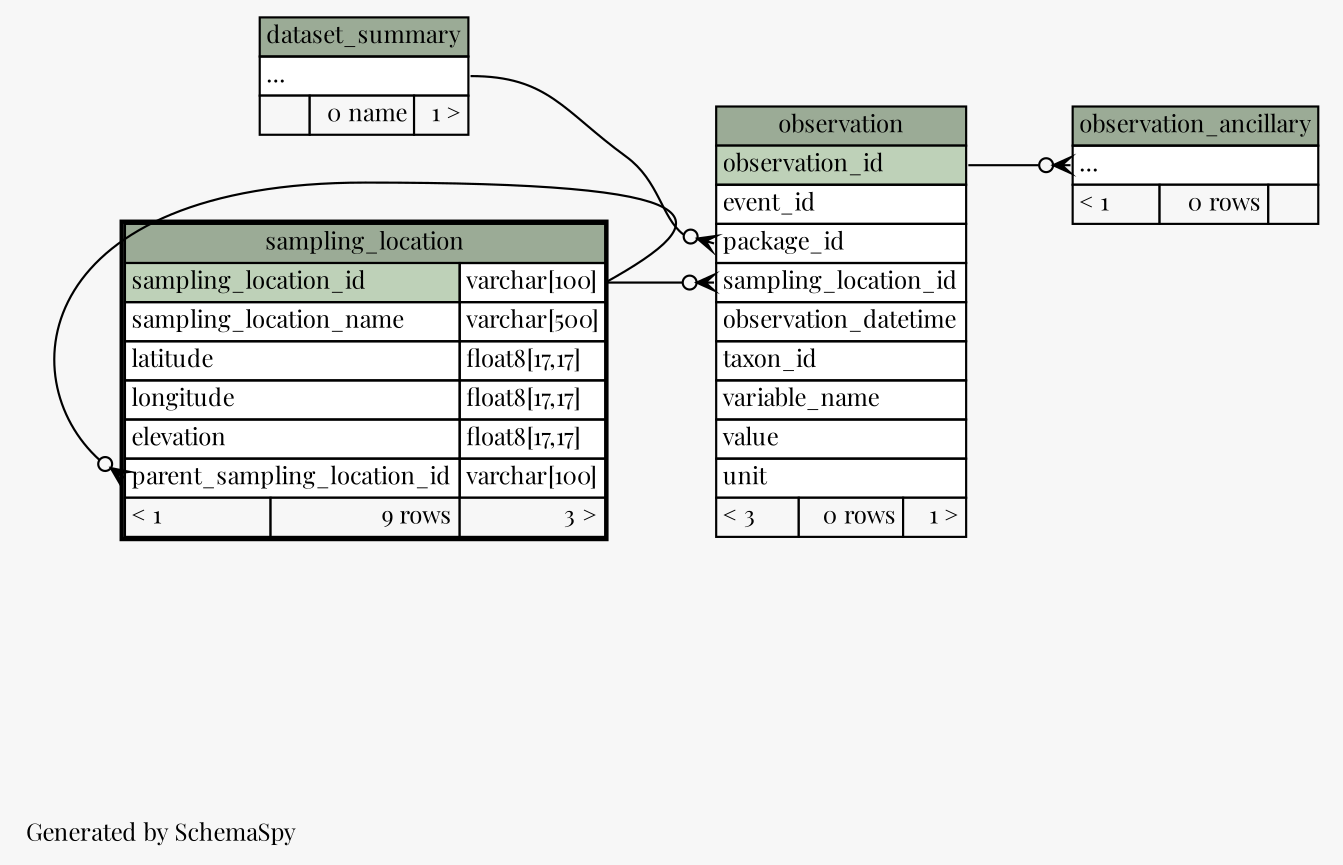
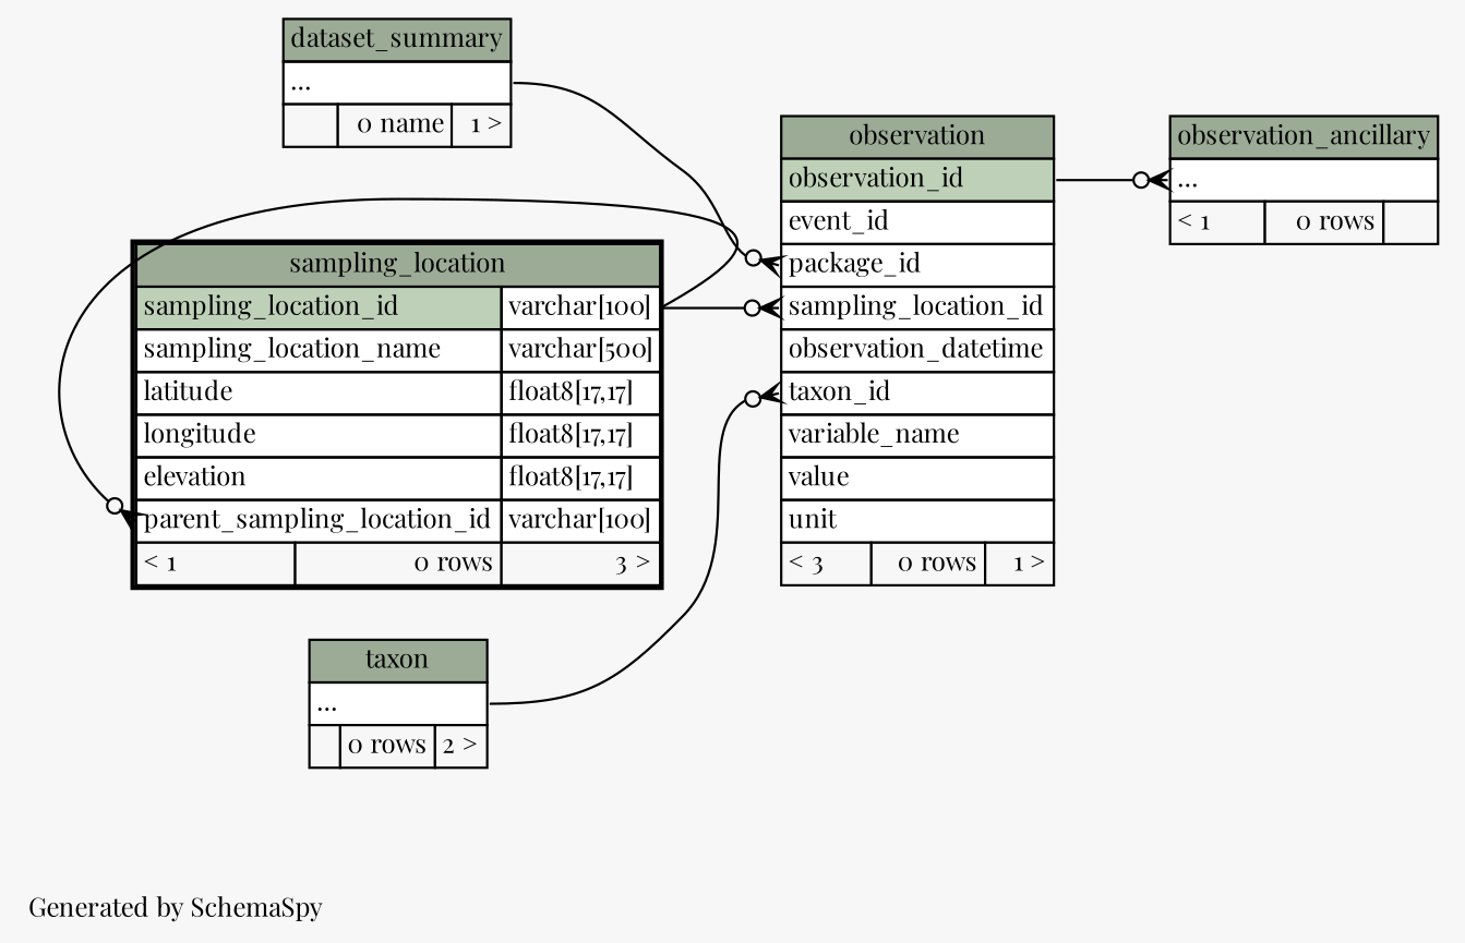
  digraph {
    bgcolor="#f7f7f7"
    fontname="Playfair Display"
    fontsize=11
    label="\nGenerated by SchemaSpy"
    labeljust=l
    nodesep=0.18
    rankdir=RL
    ranksep=0.46
    node [fontname="Playfair Display" fontsize=11 shape=plaintext]
    edge [arrowhead=none arrowsize=0.8 arrowtail=crowodot dir=back fontname="Playfair Display" headport="elipses:e"]
    n1 [label=<     <TABLE BORDER="0" CELLBORDER="1" CELLSPACING="0" BGCOLOR="#ffffff">       <TR><TD COLSPAN="3" BGCOLOR="#9bab96" ALIGN="CENTER">observation</TD></TR>       <TR><TD PORT="observation_id" COLSPAN="3" BGCOLOR="#bed1b8" ALIGN="LEFT">observation_id</TD></TR>       <TR><TD PORT="event_id" COLSPAN="3" ALIGN="LEFT">event_id</TD></TR>       <TR><TD PORT="package_id" COLSPAN="3" ALIGN="LEFT">package_id</TD></TR>       <TR><TD PORT="sampling_location_id" COLSPAN="3" ALIGN="LEFT">sampling_location_id</TD></TR>       <TR><TD PORT="observation_datetime" COLSPAN="3" ALIGN="LEFT">observation_datetime</TD></TR>       <TR><TD PORT="taxon_id" COLSPAN="3" ALIGN="LEFT">taxon_id</TD></TR>       <TR><TD PORT="variable_name" COLSPAN="3" ALIGN="LEFT">variable_name</TD></TR>       <TR><TD PORT="value" COLSPAN="3" ALIGN="LEFT">value</TD></TR>       <TR><TD PORT="unit" COLSPAN="3" ALIGN="LEFT">unit</TD></TR>       <TR><TD ALIGN="LEFT" BGCOLOR="#f7f7f7">&lt; 3</TD><TD ALIGN="RIGHT" BGCOLOR="#f7f7f7">0 rows</TD><TD ALIGN="RIGHT" BGCOLOR="#f7f7f7">1 &gt;</TD></TR>     </TABLE>>]
    n2 [label=<     <TABLE BORDER="0" CELLBORDER="1" CELLSPACING="0" BGCOLOR="#ffffff">       <TR><TD COLSPAN="3" BGCOLOR="#9bab96" ALIGN="CENTER">dataset_summary</TD></TR>       <TR><TD PORT="elipses" COLSPAN="3" ALIGN="LEFT">...</TD></TR>       <TR><TD ALIGN="LEFT" BGCOLOR="#f7f7f7">  </TD><TD ALIGN="RIGHT" BGCOLOR="#f7f7f7">0 name</TD><TD ALIGN="RIGHT" BGCOLOR="#f7f7f7">1 &gt;</TD></TR>     </TABLE>>]
-   n3 [label=<     <TABLE BORDER="2" CELLBORDER="1" CELLSPACING="0" BGCOLOR="#ffffff">       <TR><TD COLSPAN="3" BGCOLOR="#9bab96" ALIGN="CENTER">sampling_location</TD></TR>       <TR><TD PORT="sampling_location_id" COLSPAN="2" BGCOLOR="#bed1b8" ALIGN="LEFT">sampling_location_id</TD><TD PORT="sampling_location_id.type" ALIGN="LEFT">varchar[100]</TD></TR>       <TR><TD PORT="sampling_location_name" COLSPAN="2" ALIGN="LEFT">sampling_location_name</TD><TD PORT="sampling_location_name.type" ALIGN="LEFT">varchar[500]</TD></TR>       <TR><TD PORT="latitude" COLSPAN="2" ALIGN="LEFT">latitude</TD><TD PORT="latitude.type" ALIGN="LEFT">float8[17,17]</TD></TR>       <TR><TD PORT="longitude" COLSPAN="2" ALIGN="LEFT">longitude</TD><TD PORT="longitude.type" ALIGN="LEFT">float8[17,17]</TD></TR>       <TR><TD PORT="elevation" COLSPAN="2" ALIGN="LEFT">elevation</TD><TD PORT="elevation.type" ALIGN="LEFT">float8[17,17]</TD></TR>       <TR><TD PORT="parent_sampling_location_id" COLSPAN="2" ALIGN="LEFT">parent_sampling_location_id</TD><TD PORT="parent_sampling_location_id.type" ALIGN="LEFT">varchar[100]</TD></TR>       <TR><TD ALIGN="LEFT" BGCOLOR="#f7f7f7">&lt; 1</TD><TD ALIGN="RIGHT" BGCOLOR="#f7f7f7">9 rows</TD><TD ALIGN="RIGHT" BGCOLOR="#f7f7f7">3 &gt;</TD></TR>     </TABLE>>]
+   n3 [label=<     <TABLE BORDER="2" CELLBORDER="1" CELLSPACING="0" BGCOLOR="#ffffff">       <TR><TD COLSPAN="3" BGCOLOR="#9bab96" ALIGN="CENTER">sampling_location</TD></TR>       <TR><TD PORT="sampling_location_id" COLSPAN="2" BGCOLOR="#bed1b8" ALIGN="LEFT">sampling_location_id</TD><TD PORT="sampling_location_id.type" ALIGN="LEFT">varchar[100]</TD></TR>       <TR><TD PORT="sampling_location_name" COLSPAN="2" ALIGN="LEFT">sampling_location_name</TD><TD PORT="sampling_location_name.type" ALIGN="LEFT">varchar[500]</TD></TR>       <TR><TD PORT="latitude" COLSPAN="2" ALIGN="LEFT">latitude</TD><TD PORT="latitude.type" ALIGN="LEFT">float8[17,17]</TD></TR>       <TR><TD PORT="longitude" COLSPAN="2" ALIGN="LEFT">longitude</TD><TD PORT="longitude.type" ALIGN="LEFT">float8[17,17]</TD></TR>       <TR><TD PORT="elevation" COLSPAN="2" ALIGN="LEFT">elevation</TD><TD PORT="elevation.type" ALIGN="LEFT">float8[17,17]</TD></TR>       <TR><TD PORT="parent_sampling_location_id" COLSPAN="2" ALIGN="LEFT">parent_sampling_location_id</TD><TD PORT="parent_sampling_location_id.type" ALIGN="LEFT">varchar[100]</TD></TR>       <TR><TD ALIGN="LEFT" BGCOLOR="#f7f7f7">&lt; 1</TD><TD ALIGN="RIGHT" BGCOLOR="#f7f7f7">0 rows</TD><TD ALIGN="RIGHT" BGCOLOR="#f7f7f7">3 &gt;</TD></TR>     </TABLE>>]
+   n4 [label=<     <TABLE BORDER="0" CELLBORDER="1" CELLSPACING="0" BGCOLOR="#ffffff">       <TR><TD COLSPAN="3" BGCOLOR="#9bab96" ALIGN="CENTER">taxon</TD></TR>       <TR><TD PORT="elipses" COLSPAN="3" ALIGN="LEFT">...</TD></TR>       <TR><TD ALIGN="LEFT" BGCOLOR="#f7f7f7">  </TD><TD ALIGN="RIGHT" BGCOLOR="#f7f7f7">0 rows</TD><TD ALIGN="RIGHT" BGCOLOR="#f7f7f7">2 &gt;</TD></TR>     </TABLE>>]
    n5 [label=<     <TABLE BORDER="0" CELLBORDER="1" CELLSPACING="0" BGCOLOR="#ffffff">       <TR><TD COLSPAN="3" BGCOLOR="#9bab96" ALIGN="CENTER">observation_ancillary</TD></TR>       <TR><TD PORT="elipses" COLSPAN="3" ALIGN="LEFT">...</TD></TR>       <TR><TD ALIGN="LEFT" BGCOLOR="#f7f7f7">&lt; 1</TD><TD ALIGN="RIGHT" BGCOLOR="#f7f7f7">0 rows</TD><TD ALIGN="RIGHT" BGCOLOR="#f7f7f7">  </TD></TR>     </TABLE>>]
    n1 -> n2 [tailport="package_id:w"]
    n1 -> n3 [headport="sampling_location_id.type:e" tailport="sampling_location_id:w"]
+   n1 -> n4 [tailport="taxon_id:w"]
    n3 -> n3 [headport="sampling_location_id.type:e" tailport="parent_sampling_location_id:w"]
    n5 -> n1 [headport="observation_id:e" tailport="elipses:w"]
  }
